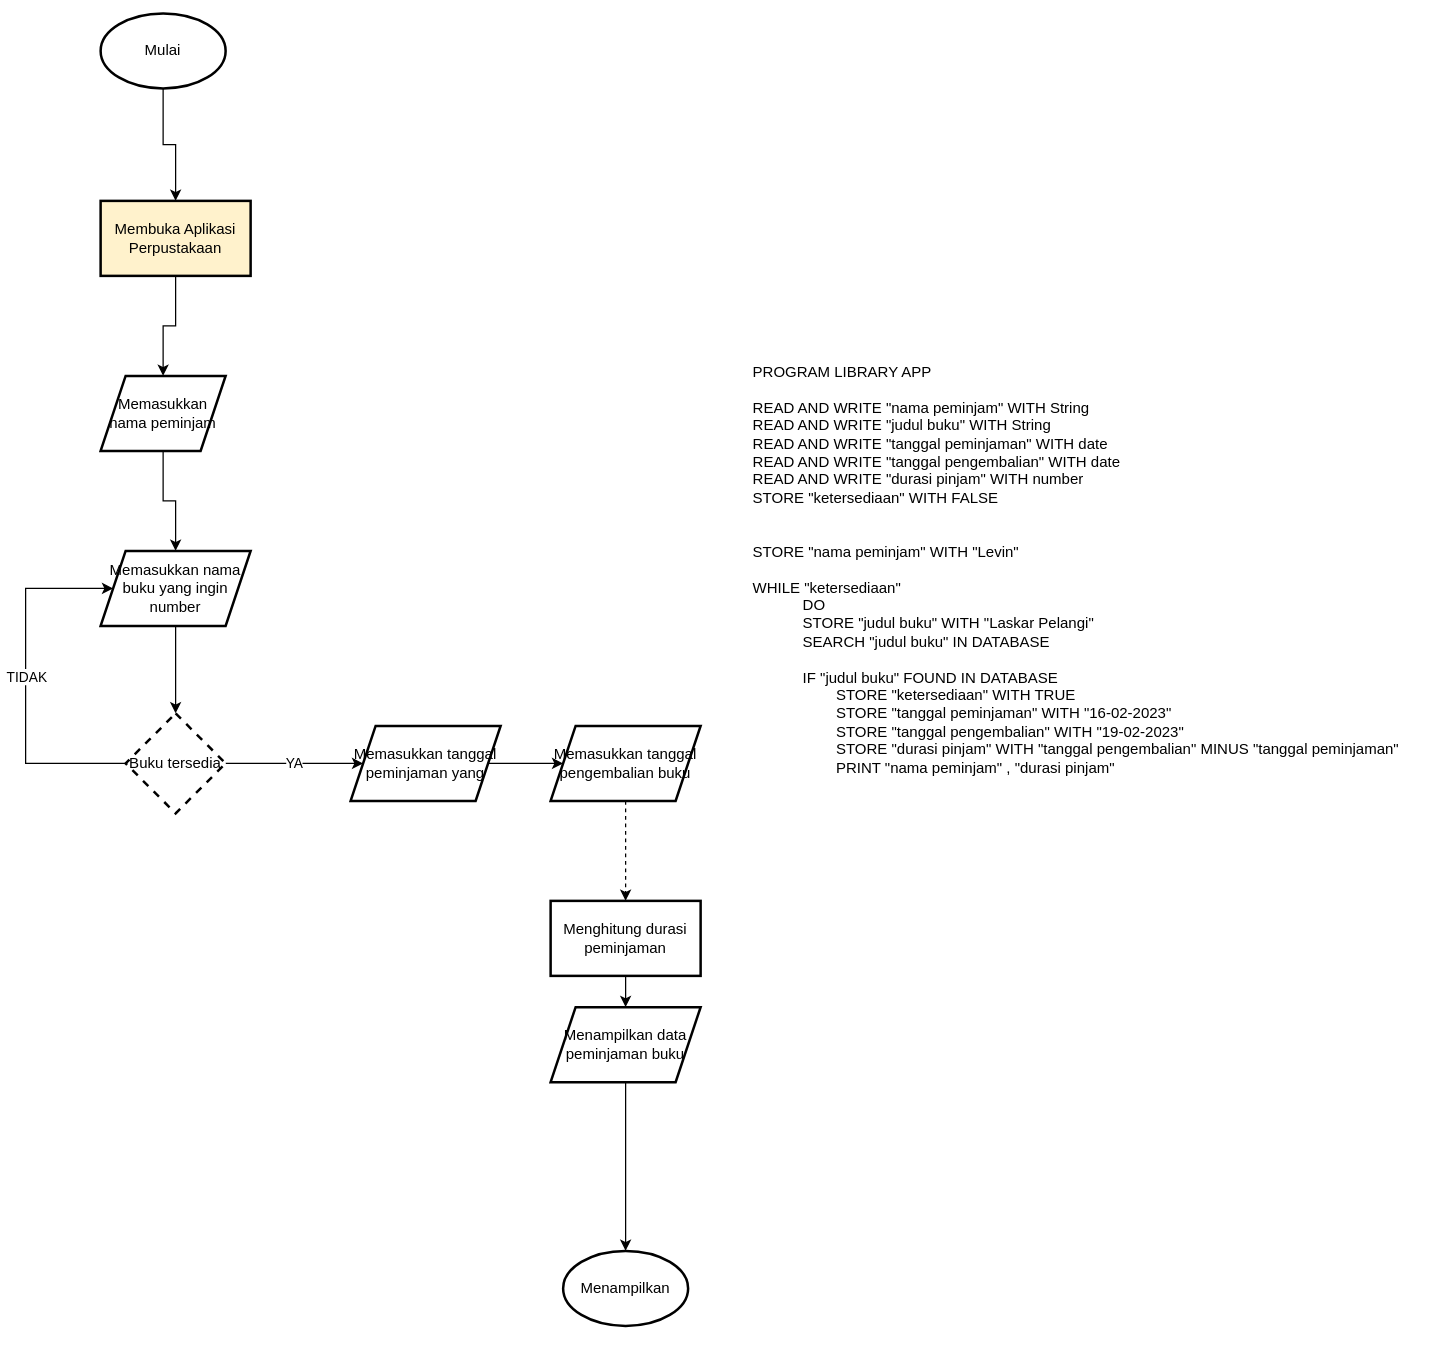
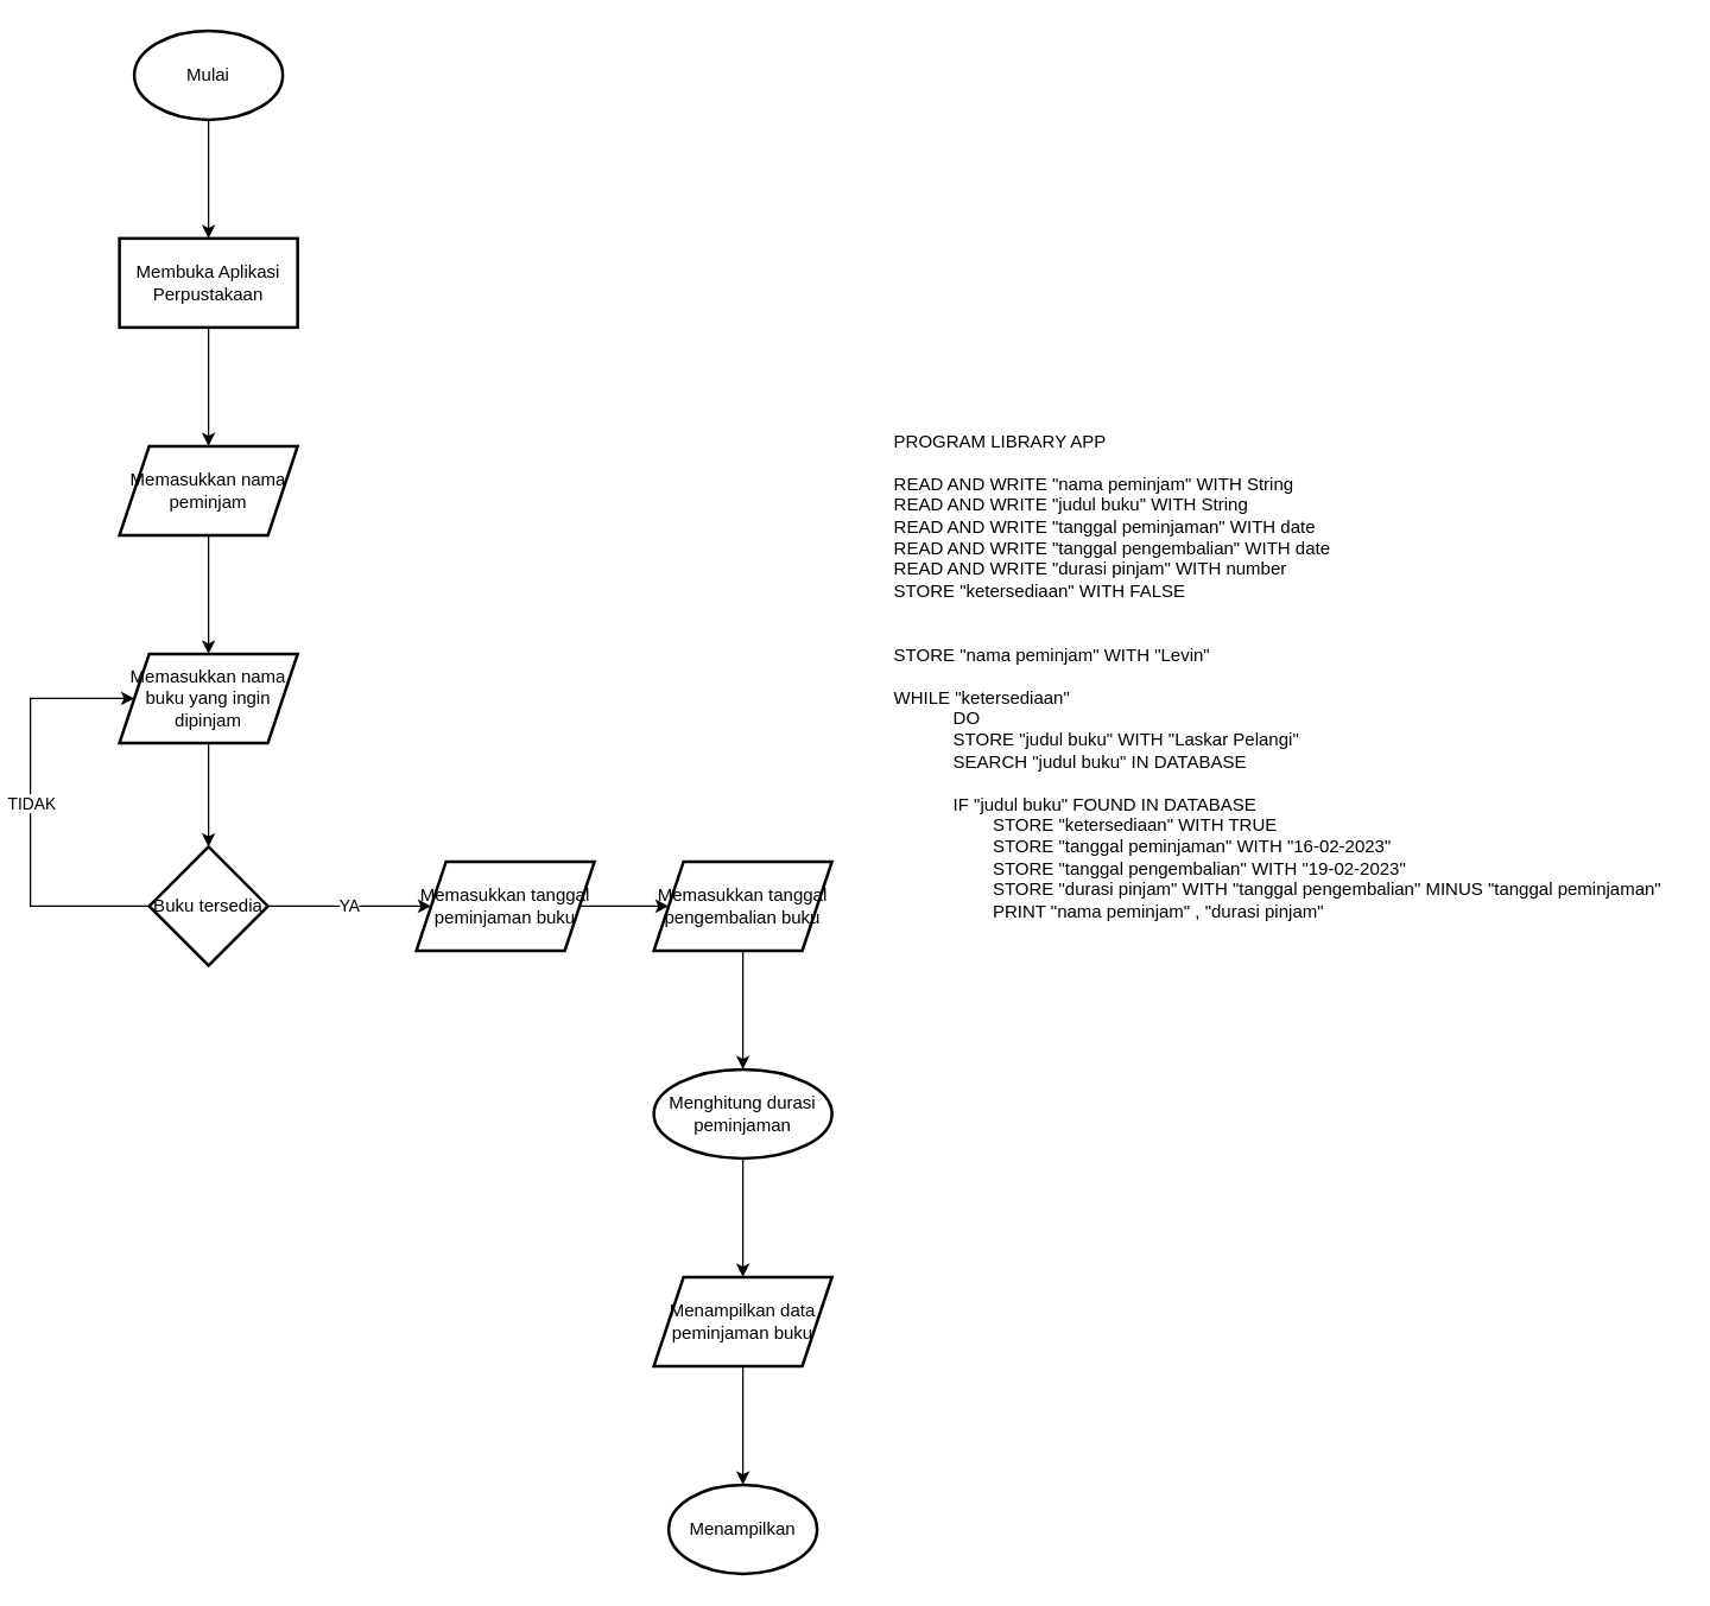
  <mxCell id="0" />
  <mxCell id="1" parent="0" />
  <mxCell id="2" value="" style="edgeStyle=orthogonalEdgeStyle;rounded=0;orthogonalLoop=1;jettySize=auto;html=1;" edge="1" parent="1" source="3" target="5"><mxGeometry relative="1" as="geometry" /></mxCell>
- <mxCell id="3" value="Mulai" style="strokeWidth=2;html=1;shape=mxgraph.flowchart.start_1;whiteSpace=wrap;" vertex="1" parent="1"><mxGeometry x="80" y="10" width="100" height="60" as="geometry" /></mxCell>
+ <mxCell id="3" value="Mulai" style="strokeWidth=2;html=1;shape=mxgraph.flowchart.start_1;whiteSpace=wrap;" vertex="1" parent="1"><mxGeometry x="90" y="20" width="100" height="60" as="geometry" /></mxCell>
  <mxCell id="4" value="" style="edgeStyle=orthogonalEdgeStyle;rounded=0;orthogonalLoop=1;jettySize=auto;html=1;" edge="1" parent="1" source="5" target="19"><mxGeometry relative="1" as="geometry" /></mxCell>
- <mxCell id="5" value="Membuka Aplikasi Perpustakaan" style="whiteSpace=wrap;html=1;strokeWidth=2;fillColor=#fff2cc;" vertex="1" parent="1"><mxGeometry x="80" y="160" width="120" height="60" as="geometry" /></mxCell>
+ <mxCell id="5" value="Membuka Aplikasi Perpustakaan" style="whiteSpace=wrap;html=1;strokeWidth=2;" vertex="1" parent="1"><mxGeometry x="80" y="160" width="120" height="60" as="geometry" /></mxCell>
  <mxCell id="6" value="" style="edgeStyle=orthogonalEdgeStyle;rounded=0;orthogonalLoop=1;jettySize=auto;html=1;" edge="1" parent="1" source="7" target="11"><mxGeometry relative="1" as="geometry" /></mxCell>
- <mxCell id="7" value="&lt;font style=&quot;font-size: 12px;&quot;&gt;Memasukkan nama buku yang ingin number&lt;/font&gt;" style="shape=parallelogram;perimeter=parallelogramPerimeter;html=1;fixedSize=1;strokeWidth=2;align=center;gradientColor=none;fillColor=default;rounded=0;shadow=0;horizontal=1;verticalAlign=middle;whiteSpace=wrap;" vertex="1" parent="1"><mxGeometry x="80" y="440" width="120" height="60" as="geometry" /></mxCell>
+ <mxCell id="7" value="&lt;font style=&quot;font-size: 12px;&quot;&gt;Memasukkan nama buku yang ingin dipinjam&lt;/font&gt;" style="shape=parallelogram;perimeter=parallelogramPerimeter;html=1;fixedSize=1;strokeWidth=2;align=center;gradientColor=none;fillColor=default;rounded=0;shadow=0;horizontal=1;verticalAlign=middle;whiteSpace=wrap;" vertex="1" parent="1"><mxGeometry x="80" y="440" width="120" height="60" as="geometry" /></mxCell>
  <mxCell id="8" value="YA" style="edgeStyle=orthogonalEdgeStyle;rounded=0;orthogonalLoop=1;jettySize=auto;html=1;" edge="1" parent="1" source="11" target="13"><mxGeometry relative="1" as="geometry" /></mxCell>
  <mxCell id="9" style="edgeStyle=orthogonalEdgeStyle;rounded=0;orthogonalLoop=1;jettySize=auto;html=1;entryX=0;entryY=0.5;entryDx=0;entryDy=0;" edge="1" parent="1" source="11" target="7"><mxGeometry relative="1" as="geometry"><Array as="points"><mxPoint x="20" y="610" /><mxPoint x="20" y="470" /></Array></mxGeometry></mxCell>
  <mxCell id="10" value="TIDAK" style="edgeLabel;html=1;align=center;verticalAlign=middle;resizable=0;points=[];" vertex="1" connectable="0" parent="9"><mxGeometry x="-0.095" relative="1" as="geometry"><mxPoint y="-19" as="offset" /></mxGeometry></mxCell>
- <mxCell id="11" value="Buku tersedia" style="rhombus;whiteSpace=wrap;html=1;strokeWidth=2;gradientColor=none;rounded=0;shadow=0;dashed=1;" vertex="1" parent="1"><mxGeometry x="100" y="570" width="80" height="80" as="geometry" /></mxCell>
+ <mxCell id="11" value="Buku tersedia" style="rhombus;whiteSpace=wrap;html=1;strokeWidth=2;gradientColor=none;rounded=0;shadow=0;" vertex="1" parent="1"><mxGeometry x="100" y="570" width="80" height="80" as="geometry" /></mxCell>
  <mxCell id="12" value="" style="edgeStyle=orthogonalEdgeStyle;rounded=0;orthogonalLoop=1;jettySize=auto;html=1;" edge="1" parent="1" source="13" target="15"><mxGeometry relative="1" as="geometry" /></mxCell>
- <mxCell id="13" value="Memasukkan tanggal peminjaman yang" style="shape=parallelogram;perimeter=parallelogramPerimeter;whiteSpace=wrap;html=1;fixedSize=1;strokeWidth=2;gradientColor=none;rounded=0;shadow=0;" vertex="1" parent="1"><mxGeometry x="280" y="580" width="120" height="60" as="geometry" /></mxCell>
- <mxCell id="14" value="" style="edgeStyle=orthogonalEdgeStyle;rounded=0;orthogonalLoop=1;jettySize=auto;html=1;dashed=1;" edge="1" parent="1" source="15" target="17"><mxGeometry relative="1" as="geometry" /></mxCell>
+ <mxCell id="13" value="Memasukkan tanggal peminjaman buku" style="shape=parallelogram;perimeter=parallelogramPerimeter;whiteSpace=wrap;html=1;fixedSize=1;strokeWidth=2;gradientColor=none;rounded=0;shadow=0;" vertex="1" parent="1"><mxGeometry x="280" y="580" width="120" height="60" as="geometry" /></mxCell>
+ <mxCell id="14" value="" style="edgeStyle=orthogonalEdgeStyle;rounded=0;orthogonalLoop=1;jettySize=auto;html=1;" edge="1" parent="1" source="15" target="17"><mxGeometry relative="1" as="geometry" /></mxCell>
  <mxCell id="15" value="Memasukkan tanggal pengembalian buku" style="shape=parallelogram;perimeter=parallelogramPerimeter;whiteSpace=wrap;html=1;fixedSize=1;strokeWidth=2;gradientColor=none;rounded=0;shadow=0;" vertex="1" parent="1"><mxGeometry x="440" y="580" width="120" height="60" as="geometry" /></mxCell>
  <mxCell id="16" value="" style="edgeStyle=orthogonalEdgeStyle;rounded=0;orthogonalLoop=1;jettySize=auto;html=1;" edge="1" parent="1" source="17" target="21"><mxGeometry relative="1" as="geometry" /></mxCell>
- <mxCell id="17" value="Menghitung durasi peminjaman" style="whiteSpace=wrap;html=1;strokeWidth=2;gradientColor=none;rounded=0;shadow=0;" vertex="1" parent="1"><mxGeometry x="440" y="720" width="120" height="60" as="geometry" /></mxCell>
+ <mxCell id="17" value="Menghitung durasi peminjaman" style="ellipse;whiteSpace=wrap;html=1;strokeWidth=2;gradientColor=none;shadow=0;" vertex="1" parent="1"><mxGeometry x="440" y="720" width="120" height="60" as="geometry" /></mxCell>
  <mxCell id="18" value="" style="edgeStyle=orthogonalEdgeStyle;rounded=0;orthogonalLoop=1;jettySize=auto;html=1;" edge="1" parent="1" source="19" target="7"><mxGeometry relative="1" as="geometry" /></mxCell>
- <mxCell id="19" value="Memasukkan nama peminjam" style="shape=parallelogram;perimeter=parallelogramPerimeter;whiteSpace=wrap;html=1;fixedSize=1;strokeWidth=2;" vertex="1" parent="1"><mxGeometry x="80" y="300" width="100" height="60" as="geometry" /></mxCell>
+ <mxCell id="19" value="Memasukkan nama peminjam" style="shape=parallelogram;perimeter=parallelogramPerimeter;whiteSpace=wrap;html=1;fixedSize=1;strokeWidth=2;" vertex="1" parent="1"><mxGeometry x="80" y="300" width="120" height="60" as="geometry" /></mxCell>
  <mxCell id="20" value="" style="edgeStyle=orthogonalEdgeStyle;rounded=0;orthogonalLoop=1;jettySize=auto;html=1;" edge="1" parent="1" source="21" target="22"><mxGeometry relative="1" as="geometry" /></mxCell>
- <mxCell id="21" value="Menampilkan data peminjaman buku" style="shape=parallelogram;perimeter=parallelogramPerimeter;whiteSpace=wrap;html=1;fixedSize=1;strokeWidth=2;gradientColor=none;rounded=0;shadow=0;" vertex="1" parent="1"><mxGeometry x="440" y="805" width="120" height="60" as="geometry" /></mxCell>
+ <mxCell id="21" value="Menampilkan data peminjaman buku" style="shape=parallelogram;perimeter=parallelogramPerimeter;whiteSpace=wrap;html=1;fixedSize=1;strokeWidth=2;gradientColor=none;rounded=0;shadow=0;" vertex="1" parent="1"><mxGeometry x="440" y="860" width="120" height="60" as="geometry" /></mxCell>
  <mxCell id="22" value="Menampilkan" style="strokeWidth=2;html=1;shape=mxgraph.flowchart.start_1;whiteSpace=wrap;" vertex="1" parent="1"><mxGeometry x="450" y="1000" width="100" height="60" as="geometry" /></mxCell>
  <mxCell id="23" value="&lt;div style=&quot;text-align: justify;&quot;&gt;&lt;span style=&quot;background-color: initial;&quot;&gt;PROGRAM LIBRARY APP&lt;/span&gt;&lt;/div&gt;&lt;div style=&quot;text-align: justify;&quot;&gt;&lt;span style=&quot;background-color: initial;&quot;&gt;&lt;br&gt;&lt;/span&gt;&lt;/div&gt;&lt;div style=&quot;text-align: justify;&quot;&gt;&lt;span style=&quot;background-color: initial;&quot;&gt;READ AND WRITE &quot;nama peminjam&quot; WITH String&lt;/span&gt;&lt;/div&gt;&lt;div style=&quot;text-align: justify;&quot;&gt;&lt;span style=&quot;background-color: initial;&quot;&gt;READ AND WRITE &quot;judul buku&quot; WITH String&lt;/span&gt;&lt;/div&gt;&lt;div style=&quot;text-align: justify;&quot;&gt;&lt;span style=&quot;background-color: initial;&quot;&gt;READ AND WRITE &quot;tanggal peminjaman&quot; WITH date&lt;/span&gt;&lt;/div&gt;&lt;div style=&quot;text-align: justify;&quot;&gt;&lt;div style=&quot;border-color: var(--border-color);&quot;&gt;READ AND WRITE &quot;tanggal pengembalian&quot; WITH date&lt;/div&gt;&lt;/div&gt;&lt;div style=&quot;text-align: justify;&quot;&gt;&lt;div style=&quot;border-color: var(--border-color);&quot;&gt;&lt;div style=&quot;border-color: var(--border-color);&quot;&gt;READ AND WRITE &quot;durasi pinjam&quot; WITH number&lt;/div&gt;&lt;div style=&quot;border-color: var(--border-color);&quot;&gt;STORE &quot;ketersediaan&quot; WITH FALSE&lt;/div&gt;&lt;div&gt;&lt;br&gt;&lt;/div&gt;&lt;/div&gt;&lt;/div&gt;&lt;div style=&quot;text-align: justify;&quot;&gt;&lt;br&gt;&lt;/div&gt;&lt;div style=&quot;text-align: justify;&quot;&gt;STORE &quot;nama peminjam&quot; WITH &quot;Levin&quot;&lt;/div&gt;&lt;div style=&quot;text-align: justify;&quot;&gt;&lt;br&gt;&lt;/div&gt;&lt;div style=&quot;text-align: justify;&quot;&gt;WHILE &quot;ketersediaan&quot;&lt;/div&gt;&lt;div style=&quot;text-align: justify;&quot;&gt;&lt;span style=&quot;white-space: pre;&quot;&gt;&#09;&amp;nbsp;&lt;/span&gt;&amp;nbsp; &amp;nbsp;DO&lt;br&gt;&lt;/div&gt;&lt;blockquote style=&quot;margin: 0 0 0 40px; border: none; padding: 0px;&quot;&gt;&lt;div style=&quot;text-align: justify;&quot;&gt;STORE &quot;judul buku&quot; WITH &quot;Laskar Pelangi&quot;&lt;/div&gt;&lt;div style=&quot;text-align: justify;&quot;&gt;SEARCH &quot;judul buku&quot; IN DATABASE&lt;/div&gt;&lt;div style=&quot;text-align: justify;&quot;&gt;&lt;br&gt;&lt;/div&gt;&lt;div style=&quot;text-align: justify;&quot;&gt;IF &quot;judul buku&quot; FOUND IN DATABASE&lt;/div&gt;&lt;div style=&quot;text-align: justify;&quot;&gt;&lt;span style=&quot;white-space: pre;&quot;&gt;&#09;&lt;/span&gt;STORE &quot;ketersediaan&quot; WITH TRUE&lt;br&gt;&lt;/div&gt;&lt;div style=&quot;text-align: justify;&quot;&gt;&lt;span style=&quot;white-space: pre;&quot;&gt;&#09;&lt;/span&gt;STORE &quot;tanggal peminjaman&quot; WITH &quot;16-02-2023&quot;&lt;/div&gt;&lt;div style=&quot;text-align: justify;&quot;&gt;&lt;span style=&quot;white-space: pre;&quot;&gt;&#09;&lt;/span&gt;STORE &quot;tanggal pengembalian&quot; WITH &quot;19-02-2023&quot;&lt;/div&gt;&lt;div style=&quot;border-color: var(--border-color); text-align: justify;&quot;&gt;&lt;span style=&quot;white-space: pre;&quot;&gt;&#09;&lt;/span&gt;STORE &quot;durasi pinjam&quot; WITH &quot;tanggal pengembalian&quot; MINUS &quot;tanggal peminjaman&quot;&lt;/div&gt;&lt;div style=&quot;border-color: var(--border-color); text-align: justify;&quot;&gt;&lt;span style=&quot;white-space: pre;&quot;&gt;&#09;&lt;/span&gt;PRINT &quot;nama peminjam&quot; , &quot;durasi pinjam&quot;&lt;/div&gt;&lt;/blockquote&gt;" style="text;html=1;align=center;verticalAlign=middle;resizable=0;points=[];autosize=1;strokeColor=none;fillColor=white;" vertex="1" parent="1"><mxGeometry x="590" y="285" width="540" height="340" as="geometry" /></mxCell>
